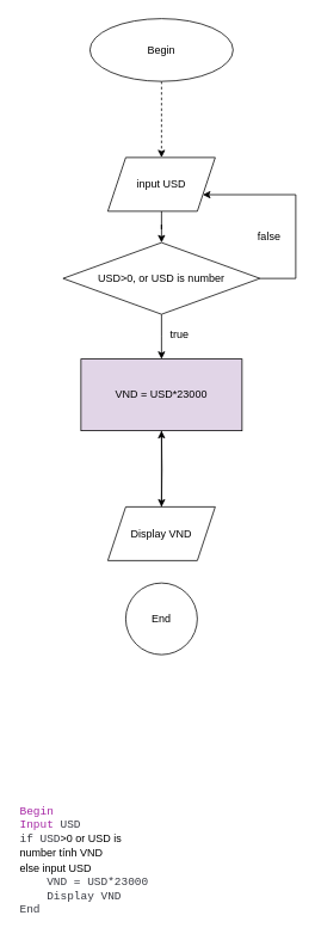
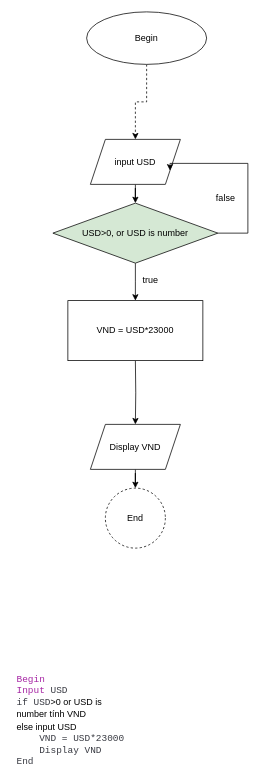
  <mxCell id="0" />
  <mxCell id="1" parent="0" />
  <mxCell id="2" value="" style="edgeStyle=orthogonalEdgeStyle;rounded=0;orthogonalLoop=1;jettySize=auto;html=1;dashed=1;" parent="1" source="3" target="5" edge="1"><mxGeometry relative="1" as="geometry" /></mxCell>
- <mxCell id="3" value="Begin" style="ellipse;whiteSpace=wrap;html=1;" parent="1" vertex="1"><mxGeometry x="100" y="20" width="160" height="70" as="geometry" /></mxCell>
+ <mxCell id="3" value="Begin" style="ellipse;whiteSpace=wrap;html=1;" parent="1" vertex="1"><mxGeometry x="115" y="15" width="160" height="70" as="geometry" /></mxCell>
  <mxCell id="4" value="" style="edgeStyle=orthogonalEdgeStyle;rounded=0;orthogonalLoop=1;jettySize=auto;html=1;" parent="1" source="5" target="8" edge="1"><mxGeometry relative="1" as="geometry" /></mxCell>
- <mxCell id="5" value="input USD" style="shape=parallelogram;perimeter=parallelogramPerimeter;whiteSpace=wrap;html=1;fixedSize=1;" parent="1" vertex="1"><mxGeometry x="120" y="175" width="120" height="60" as="geometry" /></mxCell>
+ <mxCell id="5" value="input USD" style="shape=parallelogram;perimeter=parallelogramPerimeter;whiteSpace=wrap;html=1;fixedSize=1;" parent="1" vertex="1"><mxGeometry x="120" y="185" width="120" height="60" as="geometry" /></mxCell>
  <mxCell id="6" style="edgeStyle=orthogonalEdgeStyle;rounded=0;orthogonalLoop=1;jettySize=auto;html=1;entryX=1;entryY=0.75;entryDx=0;entryDy=0;" parent="1" source="8" target="5" edge="1"><mxGeometry relative="1" as="geometry"><mxPoint x="330" y="210" as="targetPoint" /><Array as="points"><mxPoint x="330" y="310" /><mxPoint x="330" y="217" /></Array></mxGeometry></mxCell>
  <mxCell id="7" value="" style="edgeStyle=orthogonalEdgeStyle;rounded=0;orthogonalLoop=1;jettySize=auto;html=1;" parent="1" source="8" edge="1"><mxGeometry relative="1" as="geometry"><mxPoint x="180" y="400" as="targetPoint" /></mxGeometry></mxCell>
- <mxCell id="8" value="USD&amp;gt;0,&amp;nbsp;&lt;span style=&quot;background-color: initial;&quot;&gt;or USD is number&lt;/span&gt;" style="rhombus;whiteSpace=wrap;html=1;" parent="1" vertex="1"><mxGeometry x="70" y="270" width="220" height="80" as="geometry" /></mxCell>
+ <mxCell id="8" value="USD&amp;gt;0,&amp;nbsp;&lt;span style=&quot;background-color: initial;&quot;&gt;or USD is number&lt;/span&gt;" style="rhombus;whiteSpace=wrap;html=1;fillColor=#d5e8d4;" parent="1" vertex="1"><mxGeometry x="70" y="270" width="220" height="80" as="geometry" /></mxCell>
  <mxCell id="9" value="" style="edgeStyle=orthogonalEdgeStyle;rounded=0;orthogonalLoop=1;jettySize=auto;html=1;" parent="1" target="11" edge="1"><mxGeometry relative="1" as="geometry"><mxPoint x="180" y="480" as="sourcePoint" /></mxGeometry></mxCell>
- <mxCell id="10" value="" style="edgeStyle=orthogonalEdgeStyle;rounded=0;orthogonalLoop=1;jettySize=auto;html=1;" parent="1" source="11" target="16" edge="1"><mxGeometry relative="1" as="geometry" /></mxCell>
+ <mxCell id="10" value="" style="edgeStyle=orthogonalEdgeStyle;rounded=0;orthogonalLoop=1;jettySize=auto;html=1;" parent="1" source="11" target="12" edge="1"><mxGeometry relative="1" as="geometry" /></mxCell>
  <mxCell id="11" value="Display VND" style="shape=parallelogram;perimeter=parallelogramPerimeter;whiteSpace=wrap;html=1;fixedSize=1;" parent="1" vertex="1"><mxGeometry x="120" y="565" width="120" height="60" as="geometry" /></mxCell>
- <mxCell id="12" value="End" style="ellipse;whiteSpace=wrap;html=1;" parent="1" vertex="1"><mxGeometry x="140" y="650" width="80" height="80" as="geometry" /></mxCell>
+ <mxCell id="12" value="End" style="ellipse;whiteSpace=wrap;html=1;dashed=1;" parent="1" vertex="1"><mxGeometry x="140" y="650" width="80" height="80" as="geometry" /></mxCell>
  <mxCell id="13" value="false" style="text;html=1;align=center;verticalAlign=middle;resizable=0;points=[];autosize=1;strokeColor=none;fillColor=none;" parent="1" vertex="1"><mxGeometry x="275" y="248" width="50" height="30" as="geometry" /></mxCell>
  <mxCell id="14" value="true" style="text;html=1;align=center;verticalAlign=middle;resizable=0;points=[];autosize=1;strokeColor=none;fillColor=none;" parent="1" vertex="1"><mxGeometry x="180" y="358" width="40" height="30" as="geometry" /></mxCell>
  <mxCell id="15" value="&lt;div style=&quot;&quot;&gt;&lt;span style=&quot;color: rgb(166, 38, 164); font-family: SFMono-Regular, Menlo, Monaco, Consolas, &amp;quot;Liberation Mono&amp;quot;, &amp;quot;Courier New&amp;quot;, monospace; font-size: 12.6px; white-space-collapse: preserve; background-color: initial;&quot;&gt;Begin&lt;/span&gt;&lt;/div&gt;&lt;span style=&quot;white-space-collapse: preserve; color: rgb(56, 58, 66); font-family: SFMono-Regular, Menlo, Monaco, Consolas, &amp;quot;Liberation Mono&amp;quot;, &amp;quot;Courier New&amp;quot;, monospace; font-size: 12.6px; background-color: rgb(250, 250, 250);&quot;&gt;&lt;div style=&quot;&quot;&gt;&lt;span style=&quot;background-color: initial; box-sizing: border-box; color: rgb(166, 38, 164);&quot; class=&quot;hljs-keyword&quot;&gt;Input&lt;/span&gt; USD&lt;/div&gt;&lt;div style=&quot;&quot;&gt;&lt;span style=&quot;background-color: initial;&quot;&gt;if USD&lt;/span&gt;&lt;span style=&quot;background-color: initial; white-space: normal; color: rgb(0, 0, 0); font-family: Helvetica; font-size: 12px;&quot;&gt;&amp;gt;0&amp;nbsp;&lt;/span&gt;&lt;span style=&quot;background-color: initial; white-space: normal; color: rgb(0, 0, 0); font-family: Helvetica; font-size: 12px;&quot;&gt;or USD is number tính VND&lt;/span&gt;&lt;br&gt;&lt;/div&gt;&lt;/span&gt;&lt;div style=&quot;white-space-collapse: preserve; color: rgb(56, 58, 66); font-family: SFMono-Regular, Menlo, Monaco, Consolas, &amp;quot;Liberation Mono&amp;quot;, &amp;quot;Courier New&amp;quot;, monospace; font-size: 12.6px;&quot;&gt;&lt;span style=&quot;white-space: normal; background-color: initial; color: rgb(0, 0, 0); font-family: Helvetica; font-size: 12px;&quot;&gt;else input USD&lt;/span&gt;&lt;/div&gt;&lt;span style=&quot;white-space-collapse: preserve; color: rgb(56, 58, 66); font-family: SFMono-Regular, Menlo, Monaco, Consolas, &amp;quot;Liberation Mono&amp;quot;, &amp;quot;Courier New&amp;quot;, monospace; font-size: 12.6px; background-color: rgb(250, 250, 250);&quot;&gt;&lt;div style=&quot;&quot;&gt;&amp;nbsp;&amp;nbsp;&amp;nbsp; VND = USD*23000&lt;/div&gt;&lt;/span&gt;&lt;span style=&quot;white-space-collapse: preserve; color: rgb(56, 58, 66); font-family: SFMono-Regular, Menlo, Monaco, Consolas, &amp;quot;Liberation Mono&amp;quot;, &amp;quot;Courier New&amp;quot;, monospace; font-size: 12.6px; background-color: rgb(250, 250, 250);&quot;&gt;&lt;div style=&quot;&quot;&gt;&amp;nbsp;&amp;nbsp;&amp;nbsp; Display VND&lt;/div&gt;&lt;/span&gt;&lt;span style=&quot;white-space-collapse: preserve; color: rgb(56, 58, 66); font-family: SFMono-Regular, Menlo, Monaco, Consolas, &amp;quot;Liberation Mono&amp;quot;, &amp;quot;Courier New&amp;quot;, monospace; font-size: 12.6px; background-color: rgb(250, 250, 250);&quot;&gt;&lt;div style=&quot;&quot;&gt;End&lt;/div&gt;&lt;/span&gt;" style="text;html=1;align=left;verticalAlign=middle;resizable=0;points=[];autosize=1;strokeColor=none;fillColor=none;" parent="1" vertex="1"><mxGeometry x="20" y="900" width="230" height="120" as="geometry" /></mxCell>
- <mxCell id="16" value="VND = USD*23000" style="rounded=0;whiteSpace=wrap;html=1;fillColor=#e1d5e7;" vertex="1" parent="1"><mxGeometry x="90" y="400" width="180" height="80" as="geometry" /></mxCell>
+ <mxCell id="16" value="VND = USD*23000" style="rounded=0;whiteSpace=wrap;html=1;" vertex="1" parent="1"><mxGeometry x="90" y="400" width="180" height="80" as="geometry" /></mxCell>
